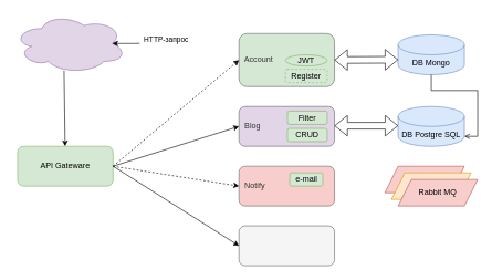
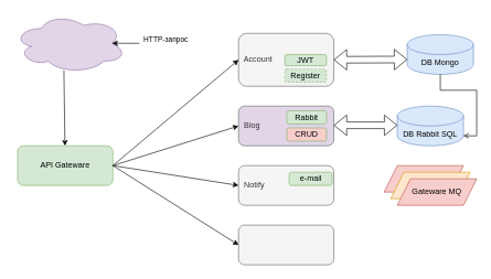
  <mxCell id="0" />
  <mxCell id="1" parent="0" />
  <mxCell id="2" value="" style="ellipse;shape=cloud;whiteSpace=wrap;html=1;fillColor=#e1d5e7;strokeColor=#9673a6;" parent="1" vertex="1"><mxGeometry x="20" y="20" width="170" height="90" as="geometry" /></mxCell>
  <mxCell id="3" value="" style="endArrow=classic;html=1;rounded=0;exitX=0.447;exitY=0.956;exitDx=0;exitDy=0;exitPerimeter=0;" parent="1" source="2" target="4" edge="1"><mxGeometry width="50" height="50" relative="1" as="geometry"><mxPoint x="350" y="280" as="sourcePoint" /><mxPoint x="86" y="150" as="targetPoint" /></mxGeometry></mxCell>
  <mxCell id="4" value="API Gateware" style="rounded=1;whiteSpace=wrap;html=1;fillColor=#d5e8d4;strokeColor=#82b366;" parent="1" vertex="1"><mxGeometry x="26" y="220" width="144" height="60" as="geometry" /></mxCell>
- <mxCell id="5" value="&amp;nbsp; Account" style="rounded=1;whiteSpace=wrap;html=1;fillColor=#d5e8d4;fontColor=#333333;strokeColor=#666666;align=left;" parent="1" vertex="1"><mxGeometry x="360" y="50" width="144" height="80" as="geometry" /></mxCell>
+ <mxCell id="5" value="&amp;nbsp; Account" style="rounded=1;whiteSpace=wrap;html=1;fillColor=#f5f5f5;fontColor=#333333;strokeColor=#666666;align=left;" parent="1" vertex="1"><mxGeometry x="360" y="50" width="144" height="80" as="geometry" /></mxCell>
  <mxCell id="6" value="&amp;nbsp; Blog" style="rounded=1;whiteSpace=wrap;html=1;fillColor=#e1d5e7;fontColor=#333333;strokeColor=#666666;align=left;" parent="1" vertex="1"><mxGeometry x="360" y="160" width="144" height="60" as="geometry" /></mxCell>
- <mxCell id="7" value="&lt;div style=&quot;&quot;&gt;&lt;div style=&quot;&quot;&gt;&amp;nbsp; Notify&lt;/div&gt;&lt;/div&gt;" style="rounded=1;whiteSpace=wrap;html=1;fillColor=#f8cecc;fontColor=#333333;strokeColor=#666666;align=left;" parent="1" vertex="1"><mxGeometry x="360" y="250" width="144" height="60" as="geometry" /></mxCell>
+ <mxCell id="7" value="&lt;div style=&quot;&quot;&gt;&lt;div style=&quot;&quot;&gt;&amp;nbsp; Notify&lt;/div&gt;&lt;/div&gt;" style="rounded=1;whiteSpace=wrap;html=1;fillColor=#f5f5f5;fontColor=#333333;strokeColor=#666666;align=left;" parent="1" vertex="1"><mxGeometry x="360" y="250" width="144" height="60" as="geometry" /></mxCell>
  <mxCell id="8" value="" style="rounded=1;whiteSpace=wrap;html=1;fillColor=#f5f5f5;fontColor=#333333;strokeColor=#666666;" parent="1" vertex="1"><mxGeometry x="360" y="340" width="144" height="60" as="geometry" /></mxCell>
- <mxCell id="9" value="DB Mongo" style="shape=cylinder3;whiteSpace=wrap;html=1;boundedLbl=1;backgroundOutline=1;size=15;fillColor=#dae8fc;strokeColor=#6c8ebf;" parent="1" vertex="1"><mxGeometry x="600" y="52" width="100" height="60" as="geometry" /></mxCell>
+ <mxCell id="9" value="DB Mongo" style="shape=cylinder3;whiteSpace=wrap;html=1;boundedLbl=1;backgroundOutline=1;size=15;fillColor=#dae8fc;strokeColor=#6c8ebf;" parent="1" vertex="1"><mxGeometry x="615" y="52" width="100" height="60" as="geometry" /></mxCell>
  <mxCell id="10" value="" style="shape=flexArrow;endArrow=classic;startArrow=classic;html=1;rounded=0;exitX=1;exitY=0.5;exitDx=0;exitDy=0;entryX=0;entryY=0;entryDx=0;entryDy=37.5;entryPerimeter=0;" parent="1" source="5" edge="1" target="9"><mxGeometry width="100" height="100" relative="1" as="geometry"><mxPoint x="500" y="200" as="sourcePoint" /><mxPoint x="600" y="100" as="targetPoint" /></mxGeometry></mxCell>
- <mxCell id="11" value="DB Postgre SQL" style="shape=cylinder3;whiteSpace=wrap;html=1;boundedLbl=1;backgroundOutline=1;size=15;fillColor=#dae8fc;strokeColor=#6c8ebf;" parent="1" vertex="1"><mxGeometry x="600" y="160" width="100" height="60" as="geometry" /></mxCell>
+ <mxCell id="11" value="DB Rabbit SQL" style="shape=cylinder3;whiteSpace=wrap;html=1;boundedLbl=1;backgroundOutline=1;size=15;fillColor=#dae8fc;strokeColor=#6c8ebf;" parent="1" vertex="1"><mxGeometry x="600" y="160" width="100" height="60" as="geometry" /></mxCell>
  <mxCell id="12" value="" style="shape=flexArrow;endArrow=classic;startArrow=classic;html=1;rounded=0;exitX=1;exitY=0.5;exitDx=0;exitDy=0;" parent="1" edge="1"><mxGeometry width="100" height="100" relative="1" as="geometry"><mxPoint x="504" y="189" as="sourcePoint" /><mxPoint x="600" y="189" as="targetPoint" /></mxGeometry></mxCell>
  <mxCell id="13" value="" style="shape=parallelogram;perimeter=parallelogramPerimeter;whiteSpace=wrap;html=1;fixedSize=1;fillColor=#f8cecc;strokeColor=#b85450;" parent="1" vertex="1"><mxGeometry x="580" y="250" width="120" height="40" as="geometry" /></mxCell>
  <mxCell id="14" value="" style="shape=parallelogram;perimeter=parallelogramPerimeter;whiteSpace=wrap;html=1;fixedSize=1;fillColor=#ffe6cc;strokeColor=#d79b00;" parent="1" vertex="1"><mxGeometry x="590" y="260" width="120" height="40" as="geometry" /></mxCell>
- <mxCell id="15" value="Rabbit MQ" style="shape=parallelogram;perimeter=parallelogramPerimeter;whiteSpace=wrap;html=1;fixedSize=1;fillColor=#f8cecc;strokeColor=#b85450;" parent="1" vertex="1"><mxGeometry x="600" y="270" width="120" height="40" as="geometry" /></mxCell>
+ <mxCell id="15" value="Gateware MQ" style="shape=parallelogram;perimeter=parallelogramPerimeter;whiteSpace=wrap;html=1;fixedSize=1;fillColor=#f8cecc;strokeColor=#b85450;" parent="1" vertex="1"><mxGeometry x="600" y="270" width="120" height="40" as="geometry" /></mxCell>
  <mxCell id="16" value="HTTP-запрос" style="endArrow=classic;html=1;rounded=0;entryX=0.875;entryY=0.5;entryDx=0;entryDy=0;entryPerimeter=0;" edge="1" parent="1" target="2"><mxGeometry x="-1" y="-40" width="50" height="50" relative="1" as="geometry"><mxPoint x="210" y="65" as="sourcePoint" /><mxPoint x="400" y="230" as="targetPoint" /><mxPoint x="40" y="35" as="offset" /></mxGeometry></mxCell>
- <mxCell id="17" value="" style="endArrow=classic;html=1;rounded=0;exitX=1;exitY=0.5;exitDx=0;exitDy=0;entryX=0;entryY=0.5;entryDx=0;entryDy=0;dashed=1;" edge="1" parent="1" source="4" target="5"><mxGeometry width="50" height="50" relative="1" as="geometry"><mxPoint x="350" y="280" as="sourcePoint" /><mxPoint x="400" y="230" as="targetPoint" /></mxGeometry></mxCell>
+ <mxCell id="17" value="" style="endArrow=classic;html=1;rounded=0;exitX=1;exitY=0.5;exitDx=0;exitDy=0;entryX=0;entryY=0.5;entryDx=0;entryDy=0;" edge="1" parent="1" source="4" target="5"><mxGeometry width="50" height="50" relative="1" as="geometry"><mxPoint x="350" y="280" as="sourcePoint" /><mxPoint x="400" y="230" as="targetPoint" /></mxGeometry></mxCell>
  <mxCell id="18" value="" style="endArrow=classic;html=1;rounded=0;exitX=1;exitY=0.5;exitDx=0;exitDy=0;" edge="1" parent="1" source="4"><mxGeometry width="50" height="50" relative="1" as="geometry"><mxPoint x="180" y="170" as="sourcePoint" /><mxPoint x="360" y="190" as="targetPoint" /></mxGeometry></mxCell>
- <mxCell id="19" value="" style="endArrow=classic;html=1;rounded=0;exitX=1;exitY=0.5;exitDx=0;exitDy=0;entryX=0;entryY=0.5;entryDx=0;entryDy=0;dashed=1;" edge="1" parent="1" source="4" target="7"><mxGeometry width="50" height="50" relative="1" as="geometry"><mxPoint x="180" y="170" as="sourcePoint" /><mxPoint x="390" y="200" as="targetPoint" /></mxGeometry></mxCell>
+ <mxCell id="19" value="" style="endArrow=classic;html=1;rounded=0;exitX=1;exitY=0.5;exitDx=0;exitDy=0;entryX=0;entryY=0.5;entryDx=0;entryDy=0;" edge="1" parent="1" source="4" target="7"><mxGeometry width="50" height="50" relative="1" as="geometry"><mxPoint x="180" y="170" as="sourcePoint" /><mxPoint x="390" y="200" as="targetPoint" /></mxGeometry></mxCell>
  <mxCell id="20" value="" style="endArrow=classic;html=1;rounded=0;exitX=1;exitY=0.5;exitDx=0;exitDy=0;entryX=0;entryY=0.5;entryDx=0;entryDy=0;" edge="1" parent="1" source="4" target="8"><mxGeometry width="50" height="50" relative="1" as="geometry"><mxPoint x="180" y="170" as="sourcePoint" /><mxPoint x="394" y="290" as="targetPoint" /></mxGeometry></mxCell>
- <mxCell id="21" value="e-mail" style="rounded=1;whiteSpace=wrap;html=1;fillColor=#d5e8d4;strokeColor=#82b366;" vertex="1" parent="1"><mxGeometry x="436.5" y="260" width="50" height="20" as="geometry" /></mxCell>
- <mxCell id="22" value="JWT" style="ellipse;whiteSpace=wrap;html=1;fillColor=#d5e8d4;strokeColor=#82b366;" vertex="1" parent="1"><mxGeometry x="430" y="82" width="63" height="17" as="geometry" /></mxCell>
+ <mxCell id="21" value="e-mail" style="rounded=1;whiteSpace=wrap;html=1;fillColor=#d5e8d4;strokeColor=#82b366;" vertex="1" parent="1"><mxGeometry x="436.5" y="260" width="65" height="20" as="geometry" /></mxCell>
+ <mxCell id="22" value="JWT" style="rounded=1;whiteSpace=wrap;html=1;fillColor=#d5e8d4;strokeColor=#82b366;" vertex="1" parent="1"><mxGeometry x="430" y="82" width="63" height="17" as="geometry" /></mxCell>
  <mxCell id="23" value="Register" style="rounded=1;whiteSpace=wrap;html=1;fillColor=#d5e8d4;strokeColor=#82b366;dashed=1;" vertex="1" parent="1"><mxGeometry x="430" y="104" width="63" height="20" as="geometry" /></mxCell>
  <mxCell id="24" style="edgeStyle=orthogonalEdgeStyle;rounded=0;orthogonalLoop=1;jettySize=auto;html=1;entryX=1;entryY=1;entryDx=0;entryDy=-15;entryPerimeter=0;endArrow=open;" edge="1" parent="1" source="9" target="11"><mxGeometry relative="1" as="geometry" /></mxCell>
- <mxCell id="25" value="Filter" style="rounded=1;whiteSpace=wrap;html=1;fillColor=#d5e8d4;strokeColor=#82b366;" vertex="1" parent="1"><mxGeometry x="433" y="167" width="60" height="20" as="geometry" /></mxCell>
- <mxCell id="26" value="CRUD" style="rounded=1;whiteSpace=wrap;html=1;fillColor=#d5e8d4;strokeColor=#82b366;" vertex="1" parent="1"><mxGeometry x="433" y="193" width="60" height="20" as="geometry" /></mxCell>
+ <mxCell id="25" value="Rabbit" style="rounded=1;whiteSpace=wrap;html=1;fillColor=#d5e8d4;strokeColor=#82b366;" vertex="1" parent="1"><mxGeometry x="433" y="167" width="60" height="20" as="geometry" /></mxCell>
+ <mxCell id="26" value="CRUD" style="rounded=1;whiteSpace=wrap;html=1;fillColor=#f8cecc;strokeColor=#82b366;" vertex="1" parent="1"><mxGeometry x="433" y="193" width="60" height="20" as="geometry" /></mxCell>
